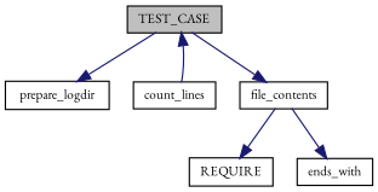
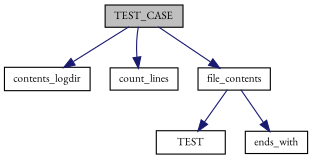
  digraph {
    fontname="EB Garamond"
    rankdir=TB
    node [color=black fillcolor=white fontname="EB Garamond" fontsize=10 shape=record style=filled]
    edge [color=midnightblue fontname="EB Garamond" fontsize=10 labelfontname=Helvetica labelfontsize=10 style=solid]
    n1 [fillcolor=grey75 fontcolor=black height=0.2 label=TEST_CASE width=0.4]
-   n2 [height=0.2 label=prepare_logdir width=0.4]
+   n2 [height=0.2 label=contents_logdir width=0.4]
    n3 [height=0.2 label=count_lines width=0.4]
    n4 [height=0.2 label=file_contents width=0.4]
-   n5 [height=0.2 label=REQUIRE width=0.4]
+   n5 [height=0.2 label=TEST width=0.4]
    n6 [height=0.2 label=ends_with width=0.4]
    n1 -> n2
-   n3 -> n1
+   n1 -> n3
    n1 -> n4
    n4 -> n5
    n4 -> n6
  }
